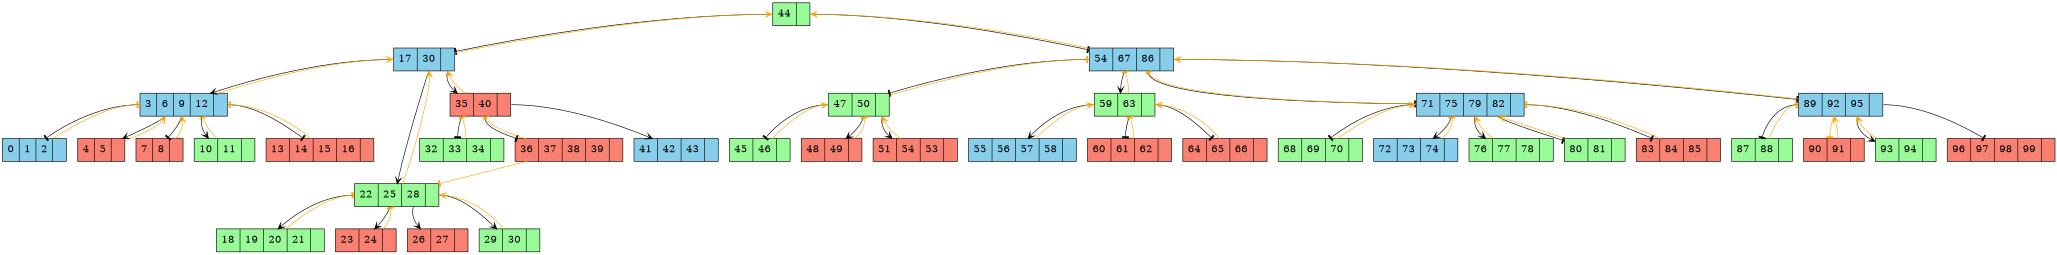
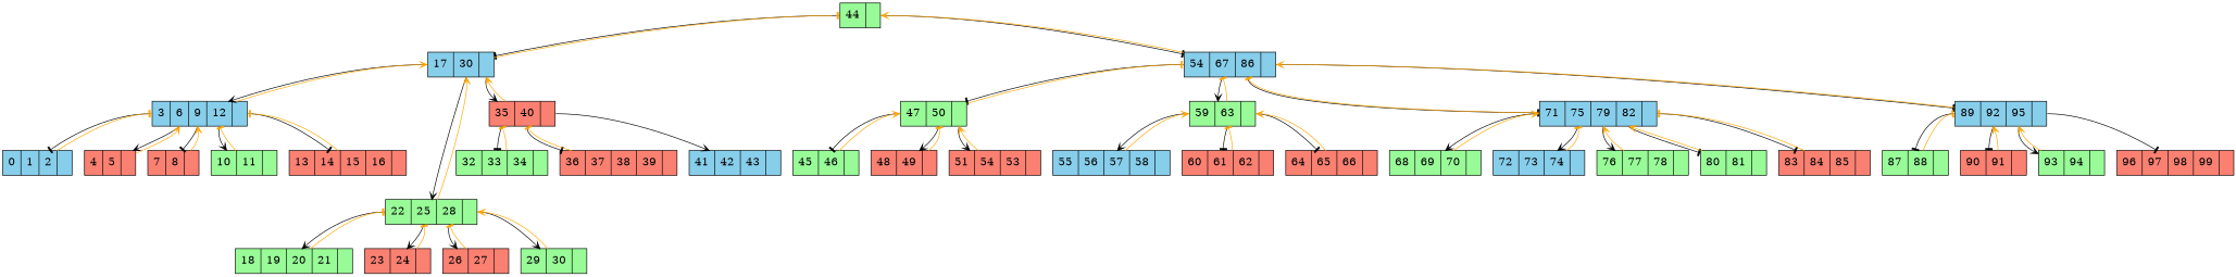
  digraph {
    rankdir=TD
    node [fillcolor=palegreen fontsize=16 shape=record style=filled]
    edge [arrowhead=tee]
    n1 [label=" <f0> 44| <f1>"]
    n2 [fillcolor=skyblue label=" <f0> 17| <f1> 30| <f2>"]
    n3 [fillcolor=skyblue label=" <f0> 54| <f1> 67| <f2> 86| <f3>"]
    n4 [fillcolor=skyblue label=" <f0> 3| <f1> 6| <f2> 9| <f3> 12| <f4>"]
    n5 [label=" <f0> 22| <f1> 25| <f2> 28| <f3>"]
    n6 [fillcolor=salmon label=" <f0> 35| <f1> 40| <f2>"]
    n7 [label=" <f0> 47| <f1> 50| <f2>"]
    n8 [label=" <f0> 59| <f1> 63| <f2>"]
    n9 [fillcolor=skyblue label=" <f0> 71| <f1> 75| <f2> 79| <f3> 82| <f4>"]
    n10 [fillcolor=skyblue label=" <f0> 89| <f1> 92| <f2> 95| <f3>"]
    n11 [fillcolor=skyblue label=" <f0> 0| <f1> 1| <f2> 2| <f3>"]
    n12 [fillcolor=salmon label=" <f0> 4| <f1> 5| <f2>"]
    n13 [fillcolor=salmon label=" <f0> 7| <f1> 8| <f2>"]
    n14 [label=" <f0> 10| <f1> 11| <f2>"]
    n15 [fillcolor=salmon label=" <f0> 13| <f1> 14| <f2> 15| <f3> 16| <f4>"]
    n16 [label=" <f0> 18| <f1> 19| <f2> 20| <f3> 21| <f4>"]
    n17 [fillcolor=salmon label=" <f0> 23| <f1> 24| <f2>"]
    n18 [fillcolor=salmon label=" <f0> 26| <f1> 27| <f2>"]
    n19 [label=" <f0> 29| <f1> 30| <f2>"]
    n20 [label=" <f0> 32| <f1> 33| <f2> 34| <f3>"]
    n21 [fillcolor=salmon label=" <f0> 36| <f1> 37| <f2> 38| <f3> 39| <f4>"]
    n22 [fillcolor=skyblue label=" <f0> 41| <f1> 42| <f2> 43| <f3>"]
    n23 [label=" <f0> 45| <f1> 46| <f2>"]
    n24 [fillcolor=salmon label=" <f0> 48| <f1> 49| <f2>"]
    n25 [fillcolor=salmon label=" <f0> 51| <f1> 54| <f2> 53| <f3>"]
    n26 [fillcolor=skyblue label=" <f0> 55| <f1> 56| <f2> 57| <f3> 58| <f4>"]
    n27 [fillcolor=salmon label=" <f0> 60| <f1> 61| <f2> 62| <f3>"]
    n28 [fillcolor=salmon label=" <f0> 64| <f1> 65| <f2> 66| <f3>"]
    n29 [label=" <f0> 68| <f1> 69| <f2> 70| <f3>"]
    n30 [fillcolor=skyblue label=" <f0> 72| <f1> 73| <f2> 74| <f3>"]
    n31 [label=" <f0> 76| <f1> 77| <f2> 78| <f3>"]
    n32 [label=" <f0> 80| <f1> 81| <f2>"]
    n33 [fillcolor=salmon label=" <f0> 83| <f1> 84| <f2> 85| <f3>"]
    n34 [label=" <f0> 87| <f1> 88| <f2>"]
    n35 [fillcolor=salmon label=" <f0> 90| <f1> 91| <f2>"]
    n36 [label=" <f0> 93| <f1> 94| <f2>"]
    n37 [fillcolor=salmon label=" <f0> 96| <f1> 97| <f2> 98| <f3> 99| <f4>"]
    n1 -> n2 [tailport=f0]
    n1 -> n3 [tailport=f1]
-   n2 -> n1 [arrowhead=vee color=orange]
+   n2 -> n1 [color=orange]
    n2 -> n4 [arrowhead=vee tailport=f0]
    n2 -> n5 [arrowhead=vee tailport=f1]
    n2 -> n6 [arrowhead=vee tailport=f2]
    n3 -> n1 [arrowhead=vee color=orange]
    n3 -> n7 [tailport=f0]
    n3 -> n8 [arrowhead=vee tailport=f1]
    n3 -> n9 [tailport=f2]
    n3 -> n10 [tailport=f3]
    n4 -> n2 [arrowhead=vee color=orange]
    n4 -> n11 [tailport=f0]
    n4 -> n12 [arrowhead=vee tailport=f1]
    n4 -> n13 [tailport=f2]
    n4 -> n14 [arrowhead=vee tailport=f3]
    n4 -> n15 [tailport=f4]
    n5 -> n2 [arrowhead=vee color=orange]
    n5 -> n16 [arrowhead=vee tailport=f0]
    n5 -> n17 [arrowhead=vee tailport=f1]
    n5 -> n18 [arrowhead=vee tailport=f2]
    n5 -> n19 [arrowhead=vee tailport=f3]
    n6 -> n2 [arrowhead=vee color=orange]
    n6 -> n20 [tailport=f0]
    n6 -> n21 [tailport=f1]
    n6 -> n22 [arrowhead=vee tailport=f2]
    n7 -> n3 [color=orange]
    n7 -> n23 [tailport=f0]
    n7 -> n24 [arrowhead=vee tailport=f1]
    n7 -> n25 [arrowhead=vee tailport=f2]
    n8 -> n3 [color=orange]
    n8 -> n26 [arrowhead=vee tailport=f0]
    n8 -> n27 [tailport=f1]
    n8 -> n28 [tailport=f2]
    n9 -> n3 [color=orange]
-   n9 -> n29 [tailport=f0]
+   n9 -> n29 [arrowhead=vee tailport=f0]
    n9 -> n30 [arrowhead=vee tailport=f1]
    n9 -> n31 [arrowhead=vee tailport=f2]
    n9 -> n32 [tailport=f3]
    n9 -> n33 [tailport=f4]
    n10 -> n3 [arrowhead=vee color=orange]
    n10 -> n34 [tailport=f0]
-   n10 -> n35 [tailport=f1 color=orange]
+   n10 -> n35 [tailport=f1]
    n10 -> n36 [arrowhead=vee tailport=f2]
    n10 -> n37 [tailport=f3]
    n11 -> n4 [color=orange]
    n12 -> n4 [arrowhead=vee color=orange]
    n13 -> n4 [arrowhead=vee color=orange]
    n14 -> n4 [color=orange]
    n15 -> n4 [color=orange]
    n16 -> n5 [color=orange]
    n17 -> n5 [color=orange]
-   n21 -> n5 [color=orange]
+   n18 -> n5 [color=orange]
    n19 -> n5 [arrowhead=vee color=orange]
    n20 -> n6 [color=orange]
    n21 -> n6 [color=orange]
    n23 -> n7 [arrowhead=vee color=orange]
    n24 -> n7 [color=orange]
    n25 -> n7 [arrowhead=vee color=orange]
    n26 -> n8 [arrowhead=vee color=orange]
    n27 -> n8 [color=orange]
    n28 -> n8 [arrowhead=vee color=orange]
    n29 -> n9 [arrowhead=vee color=orange]
    n30 -> n9 [color=orange]
    n31 -> n9 [arrowhead=vee color=orange]
    n32 -> n9 [arrowhead=vee color=orange]
    n33 -> n9 [color=orange]
    n34 -> n10 [color=orange]
    n35 -> n10 [arrowhead=vee color=orange]
    n36 -> n10 [arrowhead=vee color=orange]
  }
